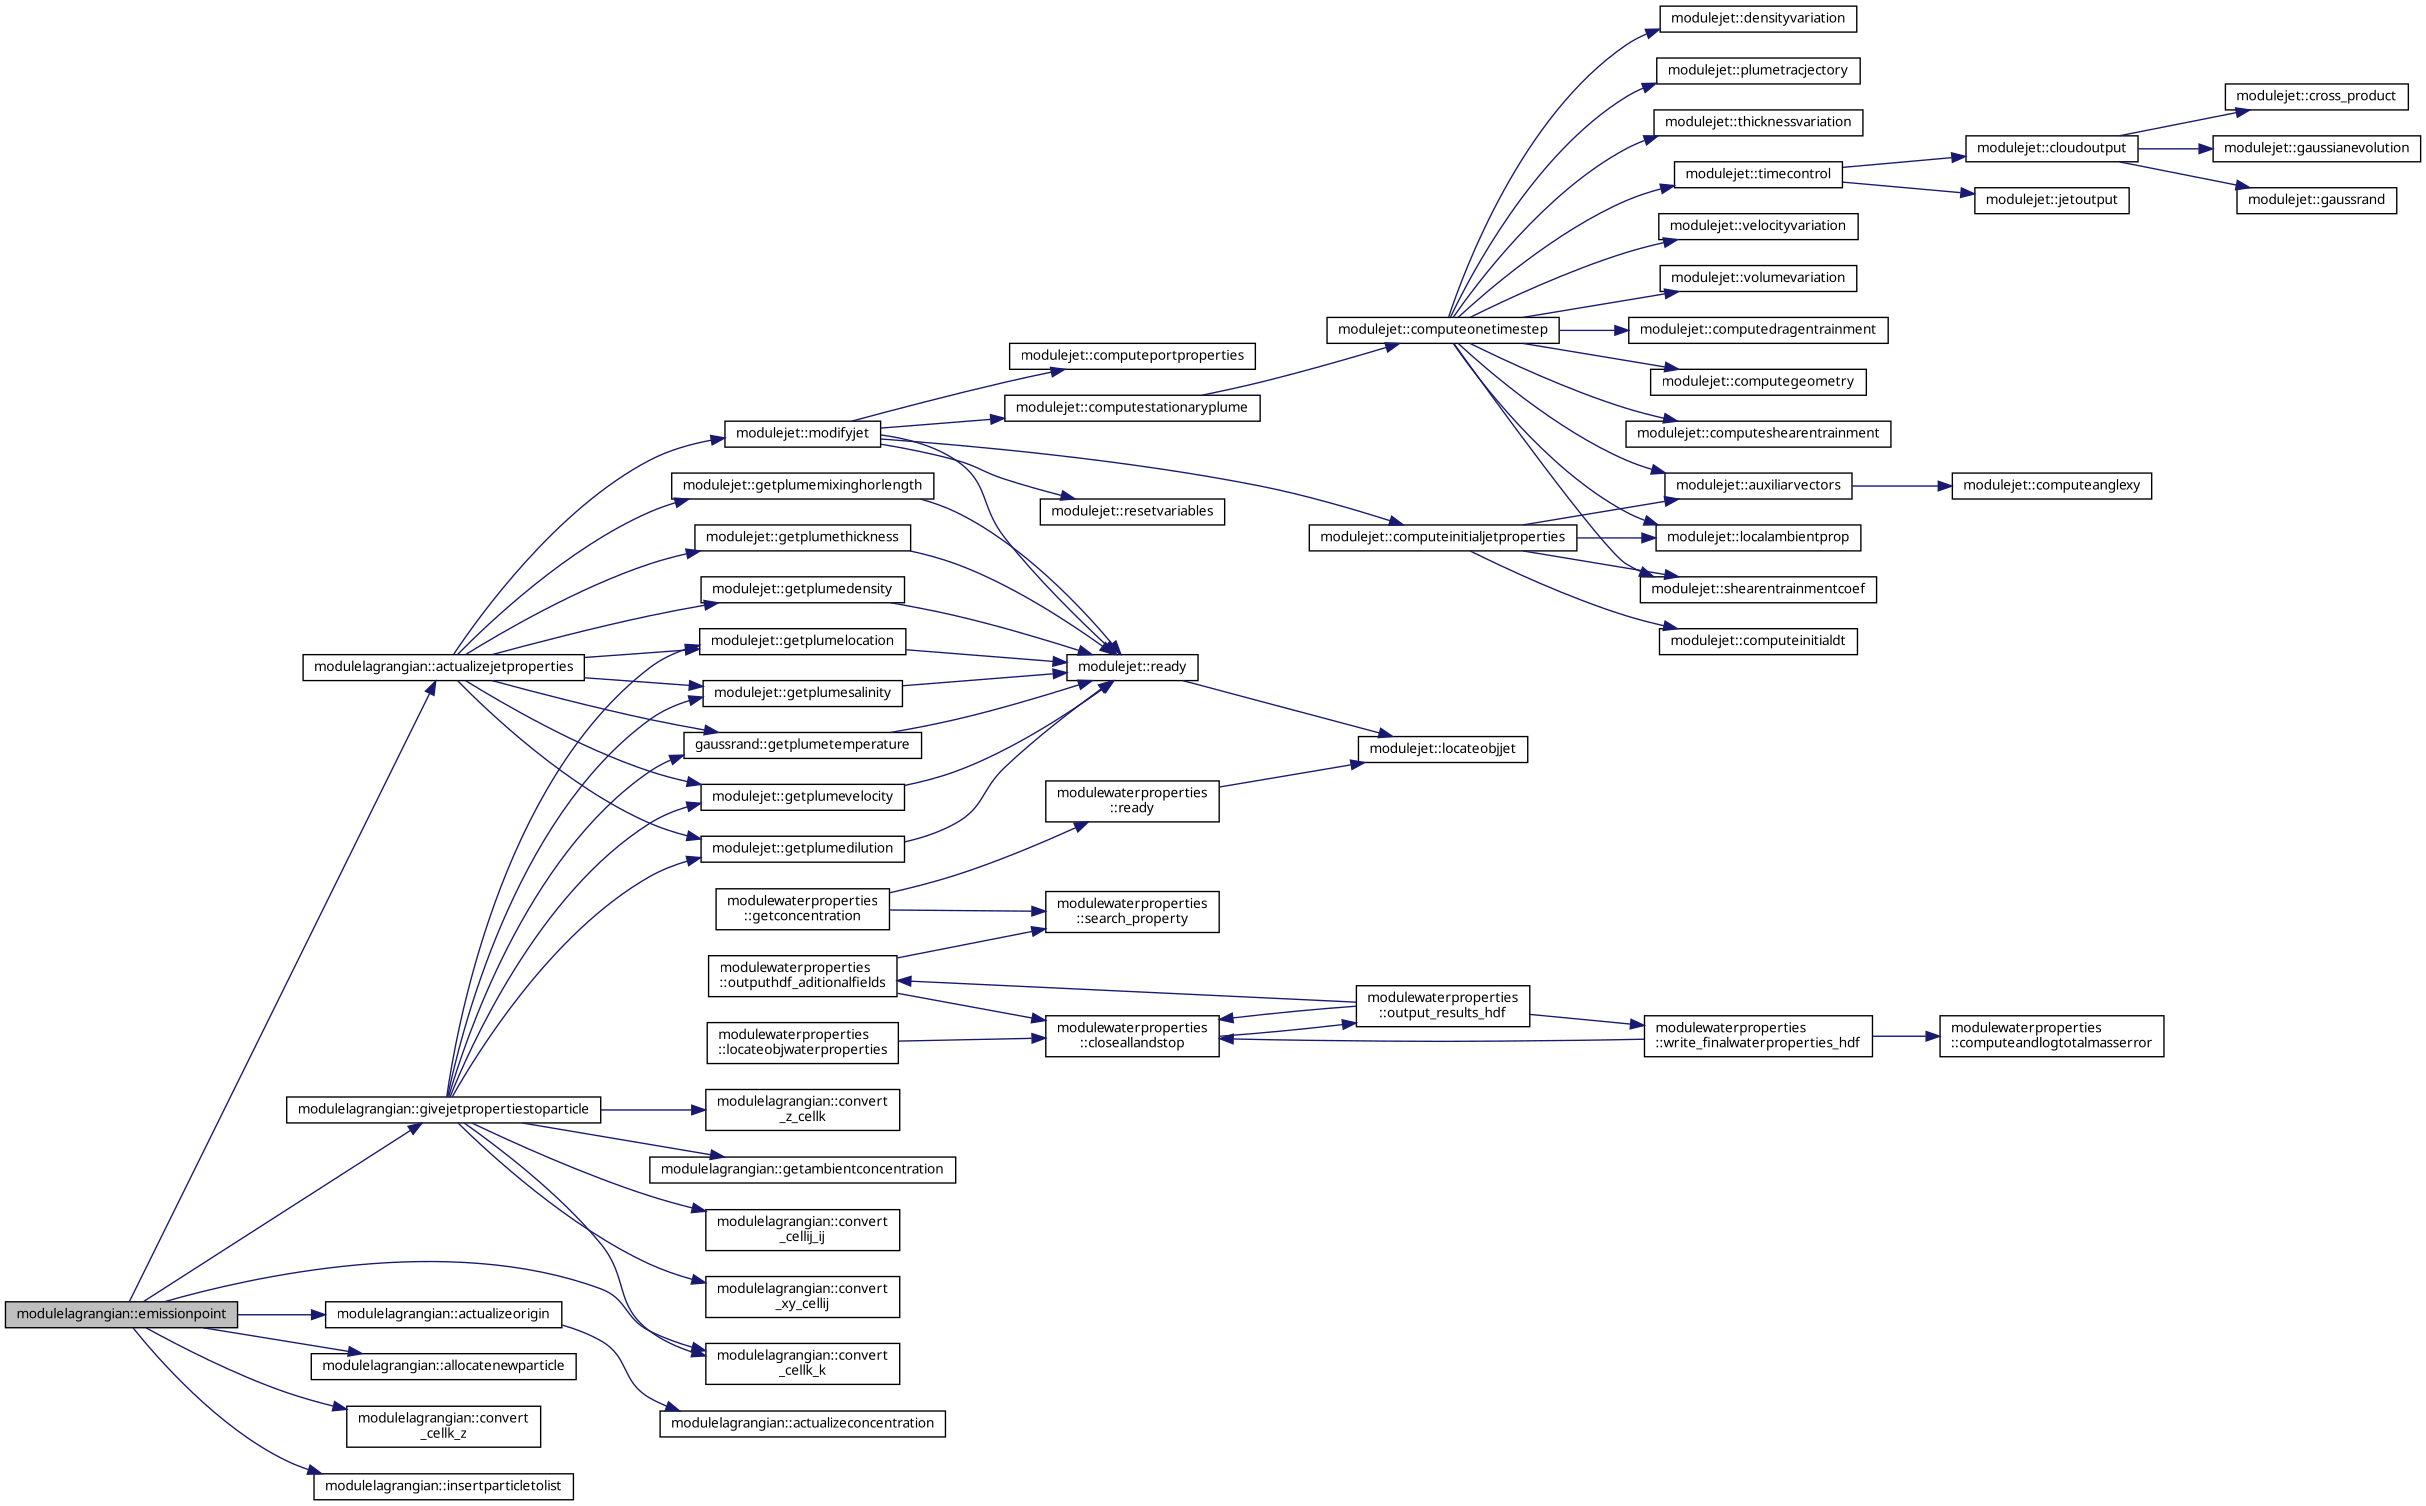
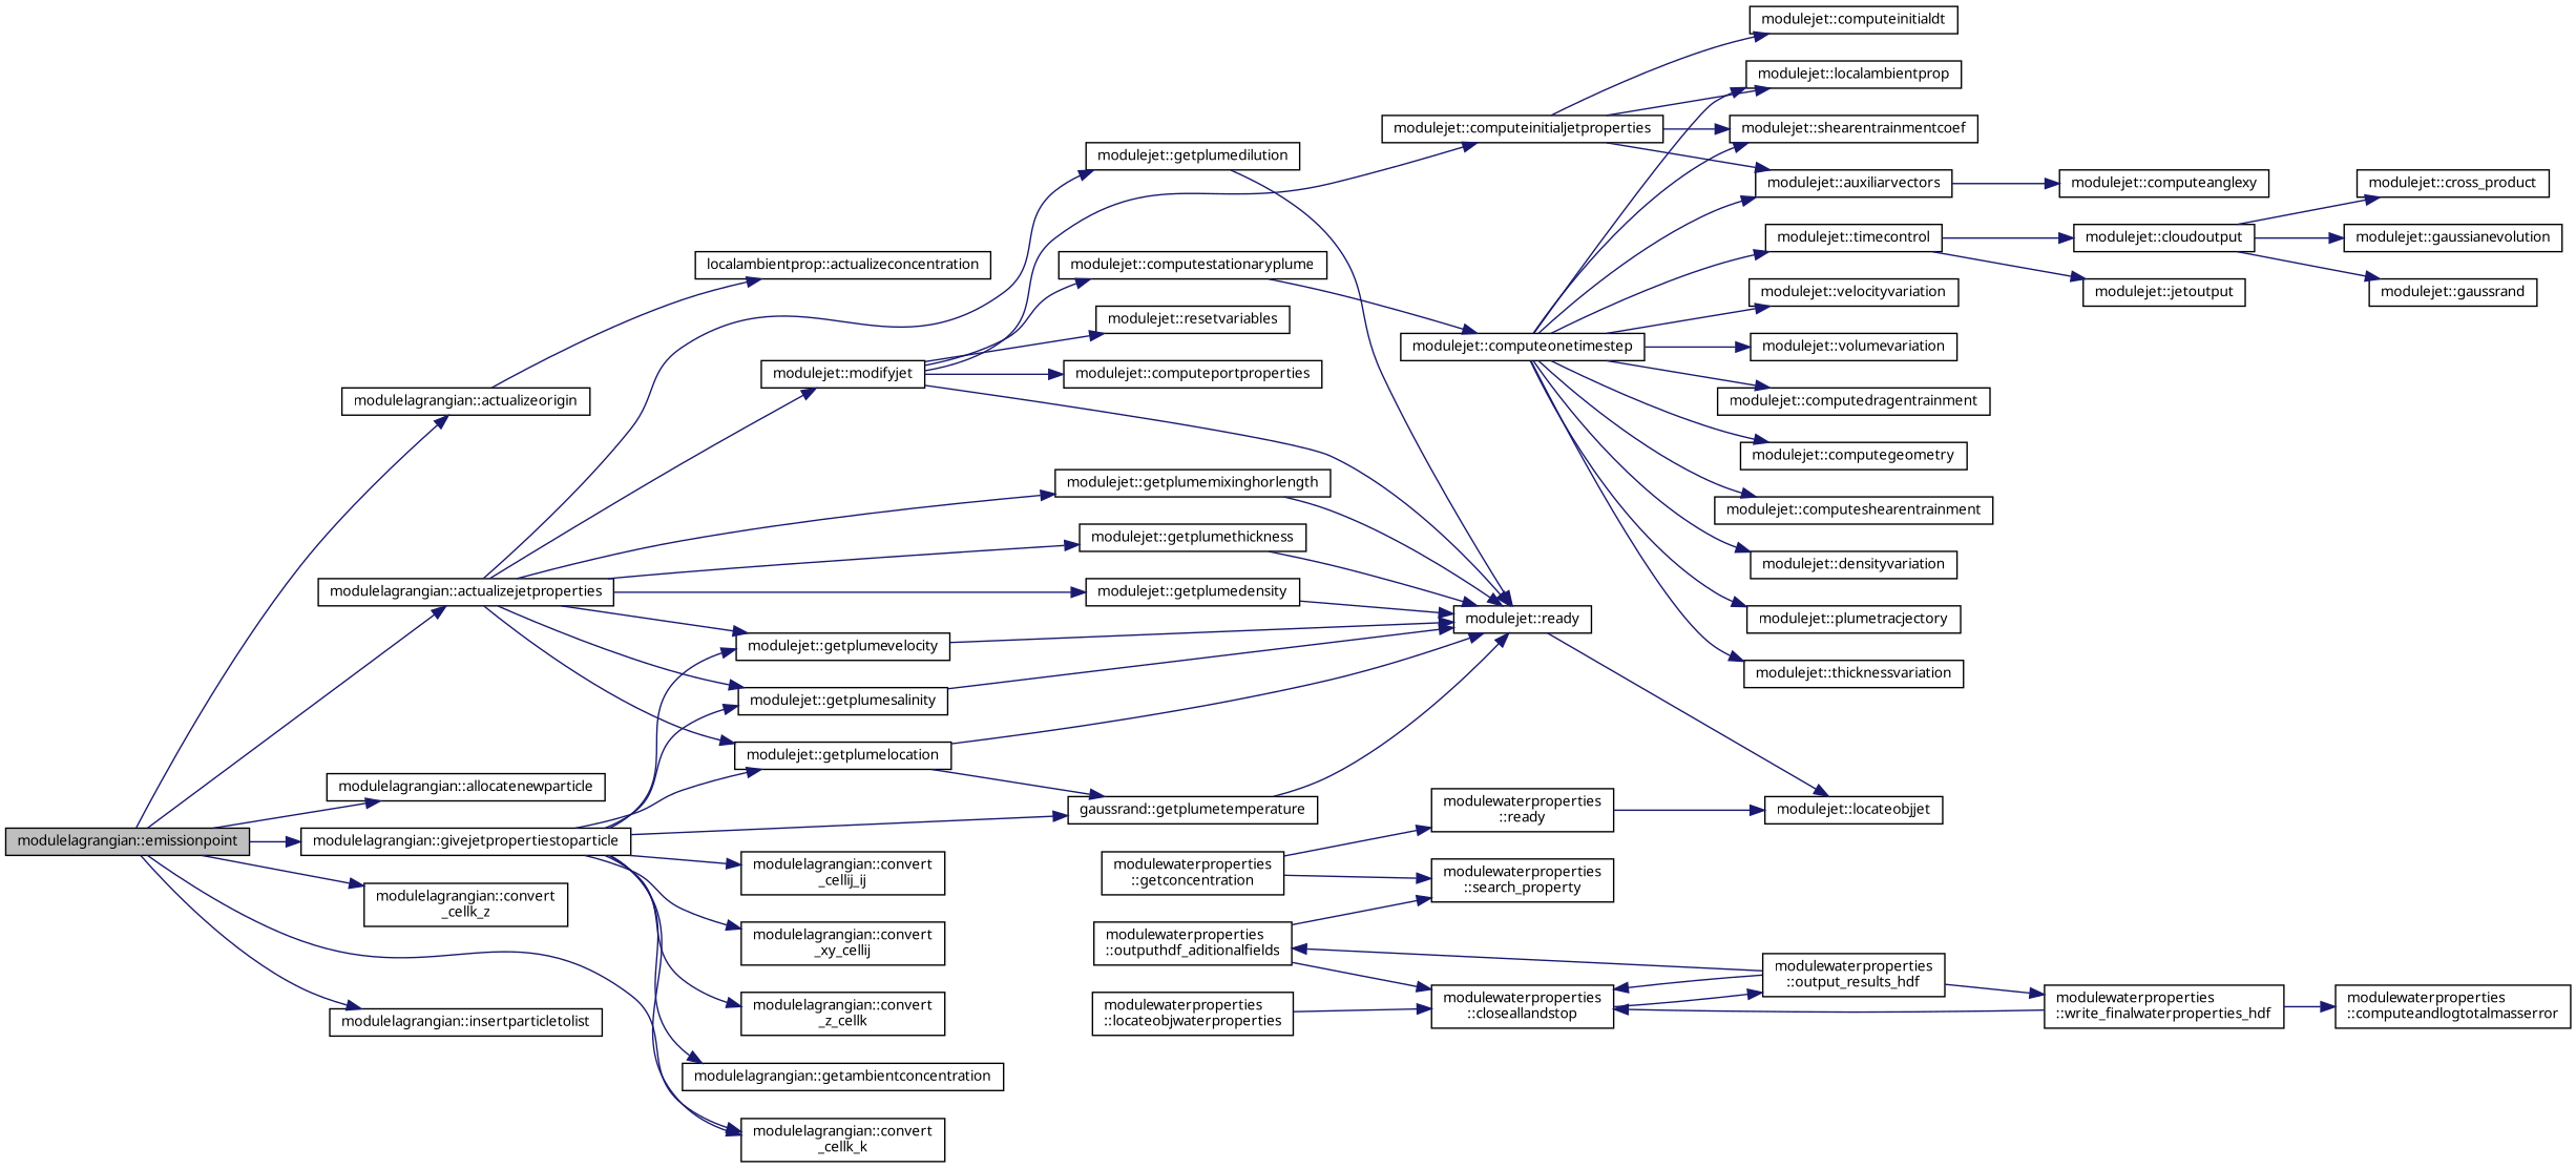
  digraph {
    fontname="Noto Sans"
    rankdir=LR
    node [color=black fillcolor=white fontname="Noto Sans" fontsize=10 shape=record style=filled]
    edge [color=midnightblue fontname="Noto Sans" fontsize=10 labelfontname=Helvetica labelfontsize=10 style=solid]
    n1 [fillcolor=grey75 fontcolor=black height=0.2 label="modulelagrangian::emissionpoint" width=0.4]
    n2 [height=0.2 label="modulelagrangian::actualizejetproperties" width=0.4]
    n3 [height=0.2 label="modulelagrangian::actualizeorigin" width=0.4]
    n4 [height=0.2 label="modulelagrangian::allocatenewparticle" width=0.4]
    n5 [height=0.2 label="modulelagrangian::convert\l_cellk_k" width=0.4]
    n6 [height=0.2 label="modulelagrangian::convert\l_cellk_z" width=0.4]
    n7 [height=0.2 label="modulelagrangian::givejetpropertiestoparticle" width=0.4]
    n8 [height=0.2 label="modulelagrangian::insertparticletolist" width=0.4]
    n9 [height=0.2 label="modulejet::getplumedensity" width=0.4]
    n10 [height=0.2 label="modulejet::getplumedilution" width=0.4]
    n11 [height=0.2 label="modulejet::getplumelocation" width=0.4]
    n12 [height=0.2 label="modulejet::getplumemixinghorlength" width=0.4]
    n13 [height=0.2 label="modulejet::getplumesalinity" width=0.4]
    n14 [height=0.2 label="gaussrand::getplumetemperature" width=0.4]
    n15 [height=0.2 label="modulejet::getplumethickness" width=0.4]
    n16 [height=0.2 label="modulejet::getplumevelocity" width=0.4]
    n17 [height=0.2 label="modulejet::modifyjet" width=0.4]
-   n18 [height=0.2 label="modulelagrangian::actualizeconcentration" width=0.4]
+   n18 [height=0.2 label="localambientprop::actualizeconcentration" width=0.4]
    n19 [height=0.2 label="modulelagrangian::convert\l_cellij_ij" width=0.4]
    n20 [height=0.2 label="modulelagrangian::convert\l_xy_cellij" width=0.4]
    n21 [height=0.2 label="modulelagrangian::convert\l_z_cellk" width=0.4]
    n22 [height=0.2 label="modulelagrangian::getambientconcentration" width=0.4]
    n23 [height=0.2 label="modulewaterproperties\l::getconcentration" width=0.4]
    n24 [height=0.2 label="modulewaterproperties\l::ready" width=0.4]
    n25 [height=0.2 label="modulewaterproperties\l::search_property" width=0.4]
    n26 [height=0.2 label="modulejet::ready" width=0.4]
    n27 [height=0.2 label="modulejet::computeinitialjetproperties" width=0.4]
    n28 [height=0.2 label="modulejet::computeportproperties" width=0.4]
    n29 [height=0.2 label="modulejet::computestationaryplume" width=0.4]
    n30 [height=0.2 label="modulejet::resetvariables" width=0.4]
    n31 [height=0.2 label="modulejet::locateobjjet" width=0.4]
    n32 [height=0.2 label="modulewaterproperties\l::locateobjwaterproperties" width=0.4]
    n33 [height=0.2 label="modulewaterproperties\l::closeallandstop" width=0.4]
    n34 [height=0.2 label="modulewaterproperties\l::output_results_hdf" width=0.4]
    n35 [height=0.2 label="modulewaterproperties\l::outputhdf_aditionalfields" width=0.4]
    n36 [height=0.2 label="modulewaterproperties\l::write_finalwaterproperties_hdf" width=0.4]
    n37 [height=0.2 label="modulewaterproperties\l::computeandlogtotalmasserror" width=0.4]
    n38 [height=0.2 label="modulejet::auxiliarvectors" width=0.4]
    n39 [height=0.2 label="modulejet::computeinitialdt" width=0.4]
    n40 [height=0.2 label="modulejet::localambientprop" width=0.4]
    n41 [height=0.2 label="modulejet::shearentrainmentcoef" width=0.4]
    n42 [height=0.2 label="modulejet::computeonetimestep" width=0.4]
    n43 [height=0.2 label="modulejet::computeanglexy" width=0.4]
    n44 [height=0.2 label="modulejet::computedragentrainment" width=0.4]
    n45 [height=0.2 label="modulejet::computegeometry" width=0.4]
    n46 [height=0.2 label="modulejet::computeshearentrainment" width=0.4]
    n47 [height=0.2 label="modulejet::densityvariation" width=0.4]
    n48 [height=0.2 label="modulejet::plumetracjectory" width=0.4]
    n49 [height=0.2 label="modulejet::thicknessvariation" width=0.4]
    n50 [height=0.2 label="modulejet::timecontrol" width=0.4]
    n51 [height=0.2 label="modulejet::velocityvariation" width=0.4]
    n52 [height=0.2 label="modulejet::volumevariation" width=0.4]
    n53 [height=0.2 label="modulejet::cloudoutput" width=0.4]
    n54 [height=0.2 label="modulejet::jetoutput" width=0.4]
    n55 [height=0.2 label="modulejet::cross_product" width=0.4]
    n56 [height=0.2 label="modulejet::gaussianevolution" width=0.4]
    n57 [height=0.2 label="modulejet::gaussrand" width=0.4]
    n1 -> n2
    n1 -> n3
    n1 -> n4
    n1 -> n5
    n1 -> n6
    n1 -> n7
    n1 -> n8
    n2 -> n9
    n2 -> n10
    n2 -> n11
    n2 -> n12
    n2 -> n13
-   n2 -> n14
+   n11 -> n14
    n2 -> n15
    n2 -> n16
    n2 -> n17
    n3 -> n18
    n7 -> n5
-   n7 -> n10
    n7 -> n11
    n7 -> n13
    n7 -> n14
    n7 -> n16
    n7 -> n19
    n7 -> n20
    n7 -> n21
    n7 -> n22
    n9 -> n26
    n10 -> n26
    n11 -> n26
    n12 -> n26
    n13 -> n26
    n14 -> n26
    n15 -> n26
    n16 -> n26
    n17 -> n26
    n17 -> n27
    n17 -> n28
    n17 -> n29
    n17 -> n30
    n23 -> n24
    n23 -> n25
    n24 -> n31
    n26 -> n31
    n27 -> n38
    n27 -> n39
    n27 -> n40
    n27 -> n41
    n29 -> n42
    n32 -> n33
    n33 -> n34
    n34 -> n33
    n34 -> n35
    n34 -> n36
    n35 -> n25
    n35 -> n33
    n36 -> n33
    n36 -> n37
    n38 -> n43
    n42 -> n38
    n42 -> n40
    n42 -> n41
    n42 -> n44
    n42 -> n45
    n42 -> n46
    n42 -> n47
    n42 -> n48
    n42 -> n49
    n42 -> n50
    n42 -> n51
    n42 -> n52
    n50 -> n53
    n50 -> n54
    n53 -> n55
    n53 -> n56
    n53 -> n57
  }
